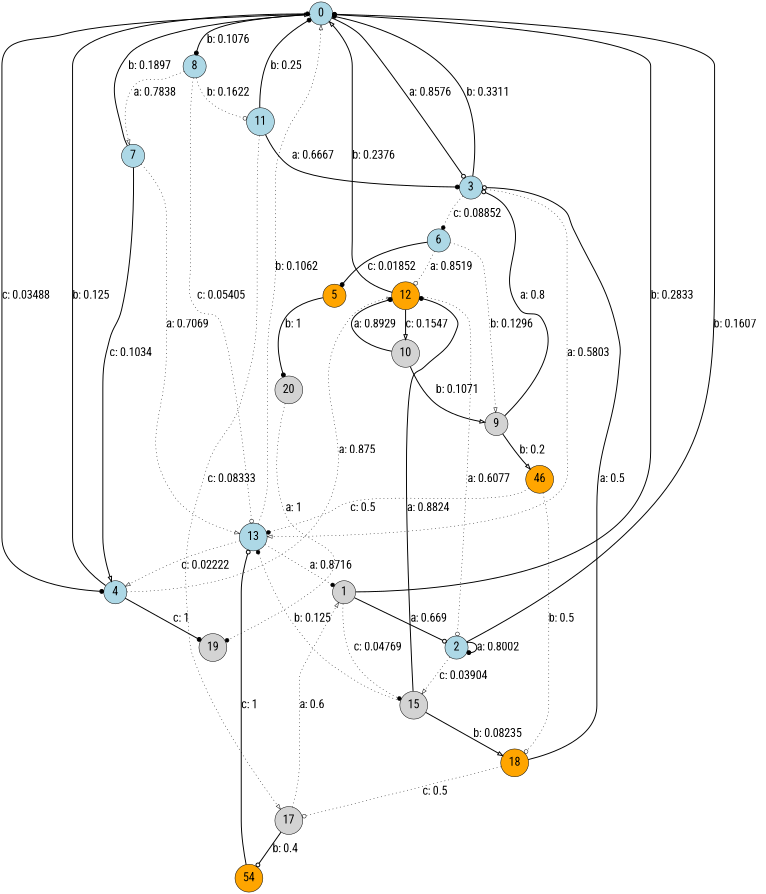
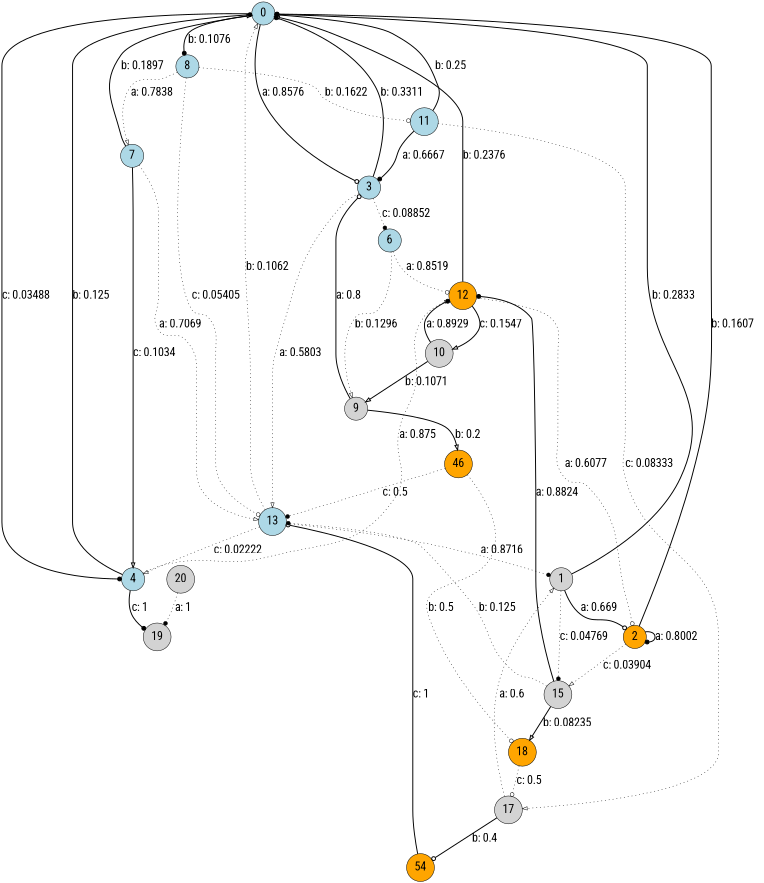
  digraph {
    fontname="Roboto Condensed"
    node [fillcolor=lightblue fontname="Roboto Condensed" fontsize=24 shape=circle style=filled]
    edge [arrowhead=dot fontname="Roboto Condensed" fontsize=24 style=bold]
    0
    3
    8
    4
    13
    6
    7
    11
    12 [fillcolor=orange]
    19 [fillcolor=lightgrey]
    1 [fillcolor=lightgrey]
-   5 [fillcolor=orange]
    9 [fillcolor=lightgrey]
    17 [fillcolor=lightgrey]
-   2
+   2 [fillcolor=orange]
    10 [fillcolor=lightgrey]
    15 [fillcolor=lightgrey]
    18 [fillcolor=orange]
    20 [fillcolor=lightgrey]
    n20 [fillcolor=orange label=46]
    n21 [fillcolor=orange label=54]
    0 -> 3 [arrowhead=odot label="a: 0.8576   "]
    0 -> 8 [label="b: 0.1076   "]
    0 -> 4 [label="c: 0.03488  "]
    3 -> 0 [label="b: 0.3311   "]
    3 -> 13 [arrowhead=onormal label="a: 0.5803   " style=dotted]
    3 -> 6 [label="c: 0.08852  " style=dotted]
    8 -> 13 [arrowhead=odot label="c: 0.05405  " style=dotted]
    8 -> 7 [arrowhead=onormal label="a: 0.7838   " style=dotted]
    8 -> 11 [arrowhead=odot label="b: 0.1622   " style=dotted]
    4 -> 0 [label="b: 0.125    "]
    4 -> 12 [arrowhead=onormal label="a: 0.875    " style=dotted]
    4 -> 19 [label="c: 1        "]
    13 -> 0 [arrowhead=onormal label="b: 0.1062   " style=dotted]
    13 -> 4 [arrowhead=onormal label="c: 0.02222  " style=dotted]
    13 -> 1 [label="a: 0.8716   " style=dotted]
    6 -> 12 [arrowhead=odot label="a: 0.8519   " style=dotted]
-   6 -> 5 [label="c: 0.01852  "]
    6 -> 9 [arrowhead=onormal label="b: 0.1296   " style=dotted]
    7 -> 0 [arrowhead=onormal label="b: 0.1897   "]
    7 -> 4 [arrowhead=onormal label="c: 0.1034   "]
    7 -> 13 [arrowhead=onormal label="a: 0.7069   " style=dotted]
    11 -> 0 [label="b: 0.25     "]
    11 -> 3 [label="a: 0.6667   "]
    11 -> 17 [arrowhead=onormal label="c: 0.08333  " style=dotted]
    12 -> 0 [arrowhead=onormal label="b: 0.2376   "]
    12 -> 2 [arrowhead=odot label="a: 0.6077   " style=dotted]
    12 -> 10 [arrowhead=onormal label="c: 0.1547   "]
    1 -> 0 [arrowhead=odot label="b: 0.2833   "]
    1 -> 2 [arrowhead=odot label="a: 0.669    "]
    1 -> 15 [label="c: 0.04769  " style=dotted]
-   5 -> 20 [label="b: 1        "]
    9 -> 3 [arrowhead=odot label="a: 0.8      "]
    9 -> n20 [arrowhead=onormal label="b: 0.2      "]
    17 -> 1 [arrowhead=onormal label="a: 0.6      " style=dotted]
    17 -> n21 [arrowhead=odot label="b: 0.4      "]
    2 -> 0 [label="b: 0.1607   "]
    2 -> 2 [label="a: 0.8002   "]
    2 -> 15 [arrowhead=onormal label="c: 0.03904  " style=dotted]
    10 -> 12 [label="a: 0.8929   "]
    10 -> 9 [arrowhead=onormal label="b: 0.1071   "]
    15 -> 13 [label="b: 0.125    " style=dotted]
    15 -> 12 [label="a: 0.8824   "]
    15 -> 18 [arrowhead=onormal label="b: 0.08235  "]
-   18 -> 3 [arrowhead=odot label="a: 0.5      "]
    18 -> 17 [arrowhead=odot label="c: 0.5      " style=dotted]
    20 -> 19 [label="a: 1        " style=dotted]
    n20 -> 13 [label="c: 0.5      " style=dotted]
    n20 -> 18 [arrowhead=odot label="b: 0.5      " style=dotted]
    n21 -> 13 [arrowhead=odot label="c: 1        "]
  }
